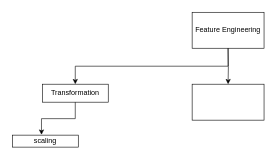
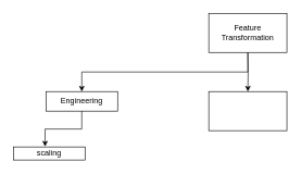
  <mxCell id="0" />
  <mxCell id="1" parent="0" />
- <mxCell id="2" value="Feature Engineering" style="rounded=0;whiteSpace=wrap;html=1;" vertex="1" parent="1"><mxGeometry x="320" y="20" width="120" height="60" as="geometry" /></mxCell>
- <mxCell id="3" value="Transformation" style="rounded=0;whiteSpace=wrap;html=1;" vertex="1" parent="1"><mxGeometry x="70" y="140" width="110" height="30" as="geometry" /></mxCell>
+ <mxCell id="2" value="Feature Transformation" style="rounded=0;whiteSpace=wrap;html=1;" vertex="1" parent="1"><mxGeometry x="320" y="20" width="120" height="60" as="geometry" /></mxCell>
+ <mxCell id="3" value="Engineering" style="rounded=0;whiteSpace=wrap;html=1;" vertex="1" parent="1"><mxGeometry x="70" y="140" width="110" height="30" as="geometry" /></mxCell>
  <mxCell id="4" value="" style="edgeStyle=orthogonalEdgeStyle;rounded=0;orthogonalLoop=1;jettySize=auto;html=1;exitX=0.5;exitY=1;exitDx=0;exitDy=0;" edge="1" parent="1" source="2" target="3"><mxGeometry relative="1" as="geometry" /></mxCell>
  <mxCell id="5" value="" style="rounded=0;whiteSpace=wrap;html=1;" vertex="1" parent="1"><mxGeometry x="320" y="140" width="120" height="60" as="geometry" /></mxCell>
  <mxCell id="6" value="" style="edgeStyle=orthogonalEdgeStyle;rounded=0;orthogonalLoop=1;jettySize=auto;html=1;" edge="1" parent="1" target="5"><mxGeometry relative="1" as="geometry"><mxPoint x="380" y="80" as="sourcePoint" /><mxPoint x="140" y="150" as="targetPoint" /></mxGeometry></mxCell>
  <mxCell id="7" value="scaling" style="rounded=0;whiteSpace=wrap;html=1;" vertex="1" parent="1"><mxGeometry x="20" y="225" width="110" height="20" as="geometry" /></mxCell>
  <mxCell id="8" value="" style="edgeStyle=orthogonalEdgeStyle;rounded=0;orthogonalLoop=1;jettySize=auto;html=1;exitX=0.5;exitY=1;exitDx=0;exitDy=0;entryX=0.442;entryY=-0.033;entryDx=0;entryDy=0;entryPerimeter=0;" edge="1" parent="1" source="3" target="7"><mxGeometry relative="1" as="geometry"><mxPoint x="345" y="260" as="sourcePoint" /><mxPoint x="90" y="320" as="targetPoint" /></mxGeometry></mxCell>
